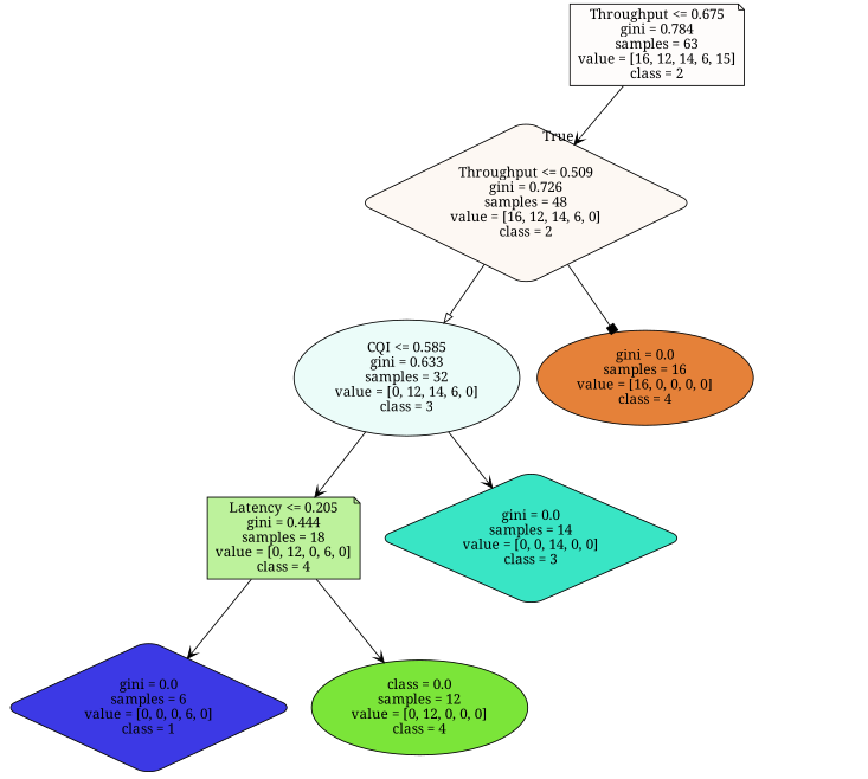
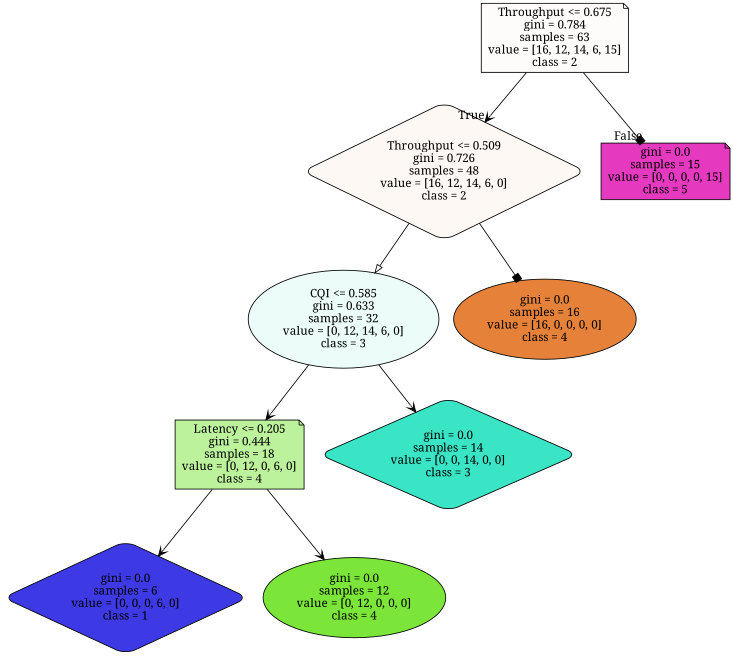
  digraph {
    fontname="Noto Serif"
    node [color=black fontname="Noto Serif" shape=note style="filled, rounded"]
    edge [arrowhead=vee fontname="Noto Serif"]
    n1 [fillcolor="#fefcfb" label="Throughput <= 0.675\ngini = 0.784\nsamples = 63\nvalue = [16, 12, 14, 6, 15]\nclass = 2"]
    n2 [fillcolor="#fdf8f3" label="Throughput <= 0.509\ngini = 0.726\nsamples = 48\nvalue = [16, 12, 14, 6, 0]\nclass = 2" shape=diamond]
+   n3 [fillcolor="#e539c0" label="gini = 0.0\nsamples = 15\nvalue = [0, 0, 0, 0, 15]\nclass = 5"]
    n4 [fillcolor="#ebfcf9" label="CQI <= 0.585\ngini = 0.633\nsamples = 32\nvalue = [0, 12, 14, 6, 0]\nclass = 3" shape=ellipse]
    n5 [fillcolor="#e58139" label="gini = 0.0\nsamples = 16\nvalue = [16, 0, 0, 0, 0]\nclass = 4" shape=ellipse]
    n6 [fillcolor="#bdf29c" label="Latency <= 0.205\ngini = 0.444\nsamples = 18\nvalue = [0, 12, 0, 6, 0]\nclass = 4"]
    n7 [fillcolor="#39e5c5" label="gini = 0.0\nsamples = 14\nvalue = [0, 0, 14, 0, 0]\nclass = 3" shape=diamond]
    n8 [fillcolor="#3c39e5" label="gini = 0.0\nsamples = 6\nvalue = [0, 0, 0, 6, 0]\nclass = 1" shape=diamond]
-   n9 [fillcolor="#7be539" label="class = 0.0\nsamples = 12\nvalue = [0, 12, 0, 0, 0]\nclass = 4" shape=ellipse]
+   n9 [fillcolor="#7be539" label="gini = 0.0\nsamples = 12\nvalue = [0, 12, 0, 0, 0]\nclass = 4" shape=ellipse]
    n1 -> n2 [headlabel=True labelangle=45 labeldistance=2.5]
+   n1 -> n3 [arrowhead=box headlabel=False labelangle=-45 labeldistance=2.5]
    n2 -> n4 [arrowhead=onormal]
    n2 -> n5 [arrowhead=box]
    n4 -> n6
    n4 -> n7
    n6 -> n8
    n6 -> n9
  }
